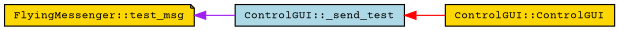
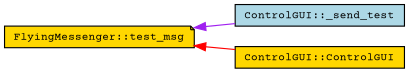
  digraph {
    fontname="Courier Prime"
    rankdir=LR
    node [color=black fillcolor=gold fontname="Courier Prime" fontsize=10 shape=box style=filled]
    edge [dir=back fontname="Courier Prime" fontsize=10 labelfontname=Helvetica labelfontsize=10 style=solid]
    n1 [fontcolor=black height=0.2 label="FlyingMessenger::test_msg" shape=note width=0.4]
    n2 [fillcolor=lightblue height=0.2 label="ControlGUI::_send_test" width=0.4]
    n3 [height=0.2 label="ControlGUI::ControlGUI" width=0.4]
    n1 -> n2 [color=purple]
-   n2 -> n3 [color=red]
+   n1 -> n3 [color=red]
  }
